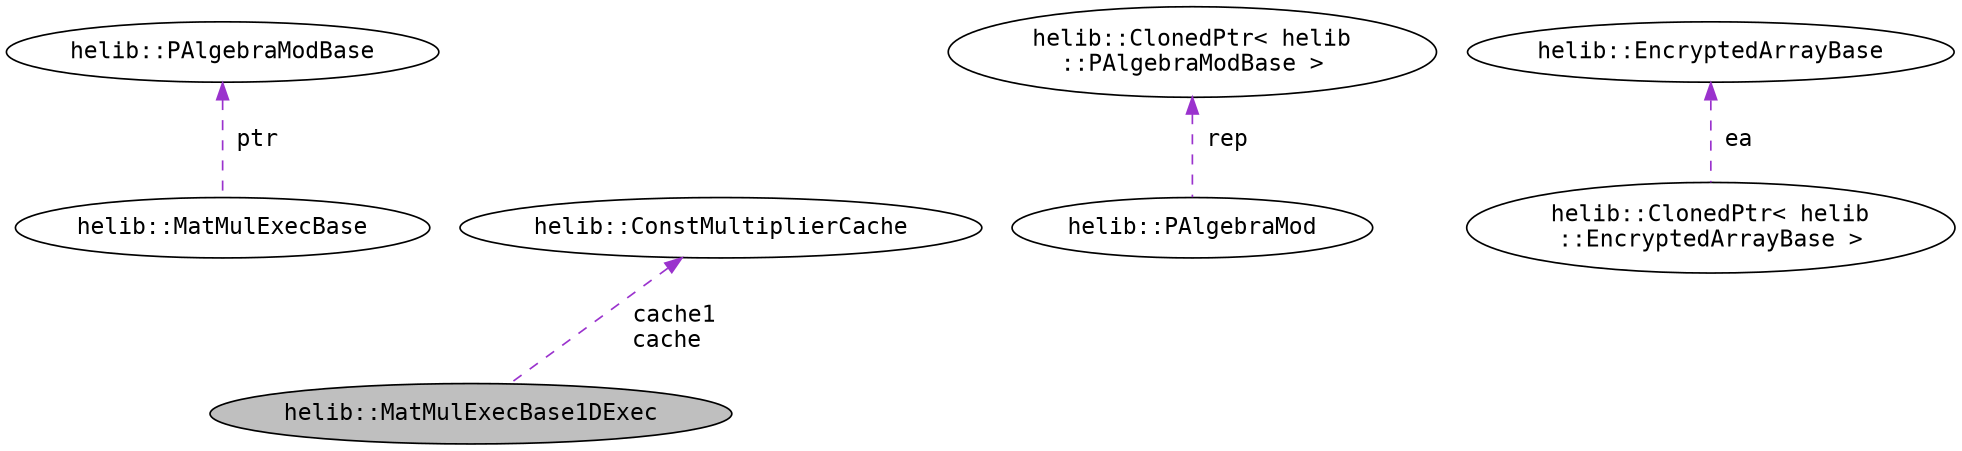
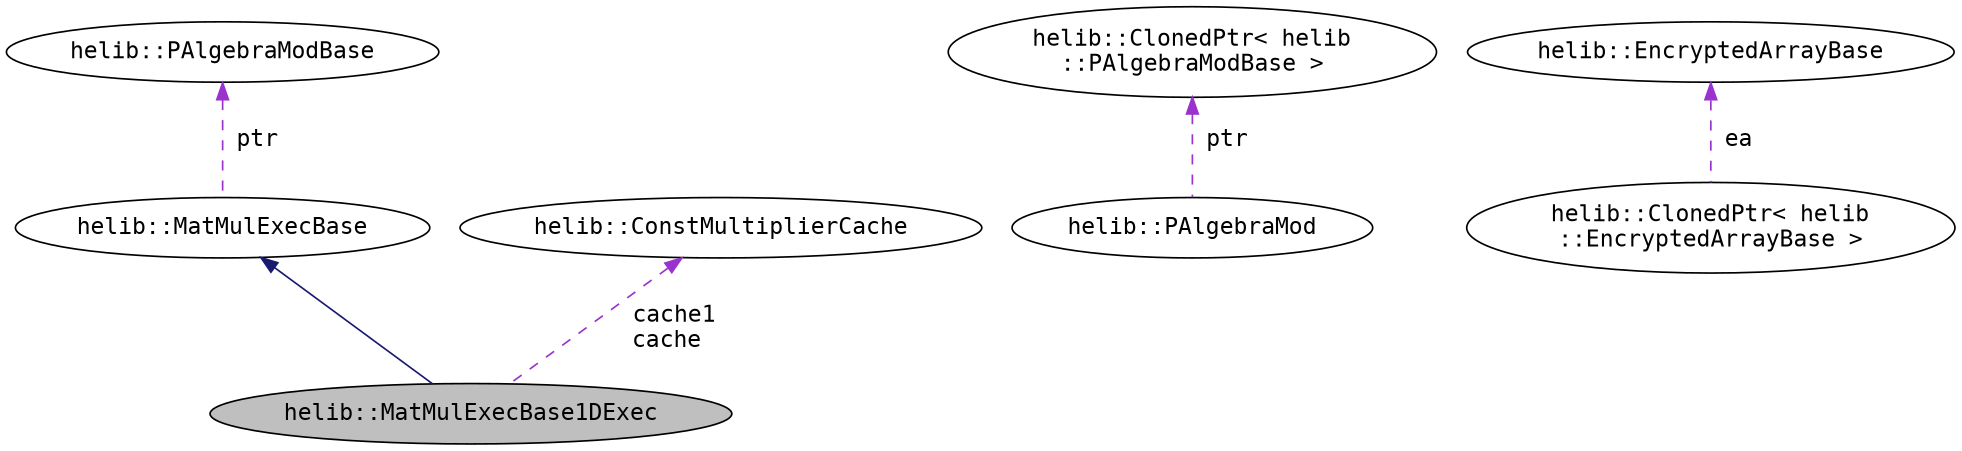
  digraph {
    fontname="DejaVu Sans Mono"
    node [color=black fillcolor=white fontname="DejaVu Sans Mono" style=filled]
    edge [color=darkorchid3 dir=back fontname="DejaVu Sans Mono" style=dashed]
    n1 [fillcolor=grey75 fontcolor=black label="helib::MatMulExecBase1DExec"]
    n2 [label="helib::MatMulExecBase"]
    n3 [label="helib::PAlgebraMod"]
    n4 [label="helib::ClonedPtr\< helib\l::PAlgebraModBase \>"]
    n5 [label="helib::PAlgebraModBase"]
    n6 [label="helib::ClonedPtr\< helib\l::EncryptedArrayBase \>"]
    n7 [label="helib::EncryptedArrayBase"]
    n8 [label="helib::ConstMultiplierCache"]
-   n4 -> n3 [label=" rep"]
+   n2 -> n1 [color=midnightblue style=solid]
+   n4 -> n3 [label=" ptr"]
    n5 -> n2 [label=" ptr"]
    n7 -> n6 [label=" ea"]
    n8 -> n1 [label=" cache1\ncache"]
  }
